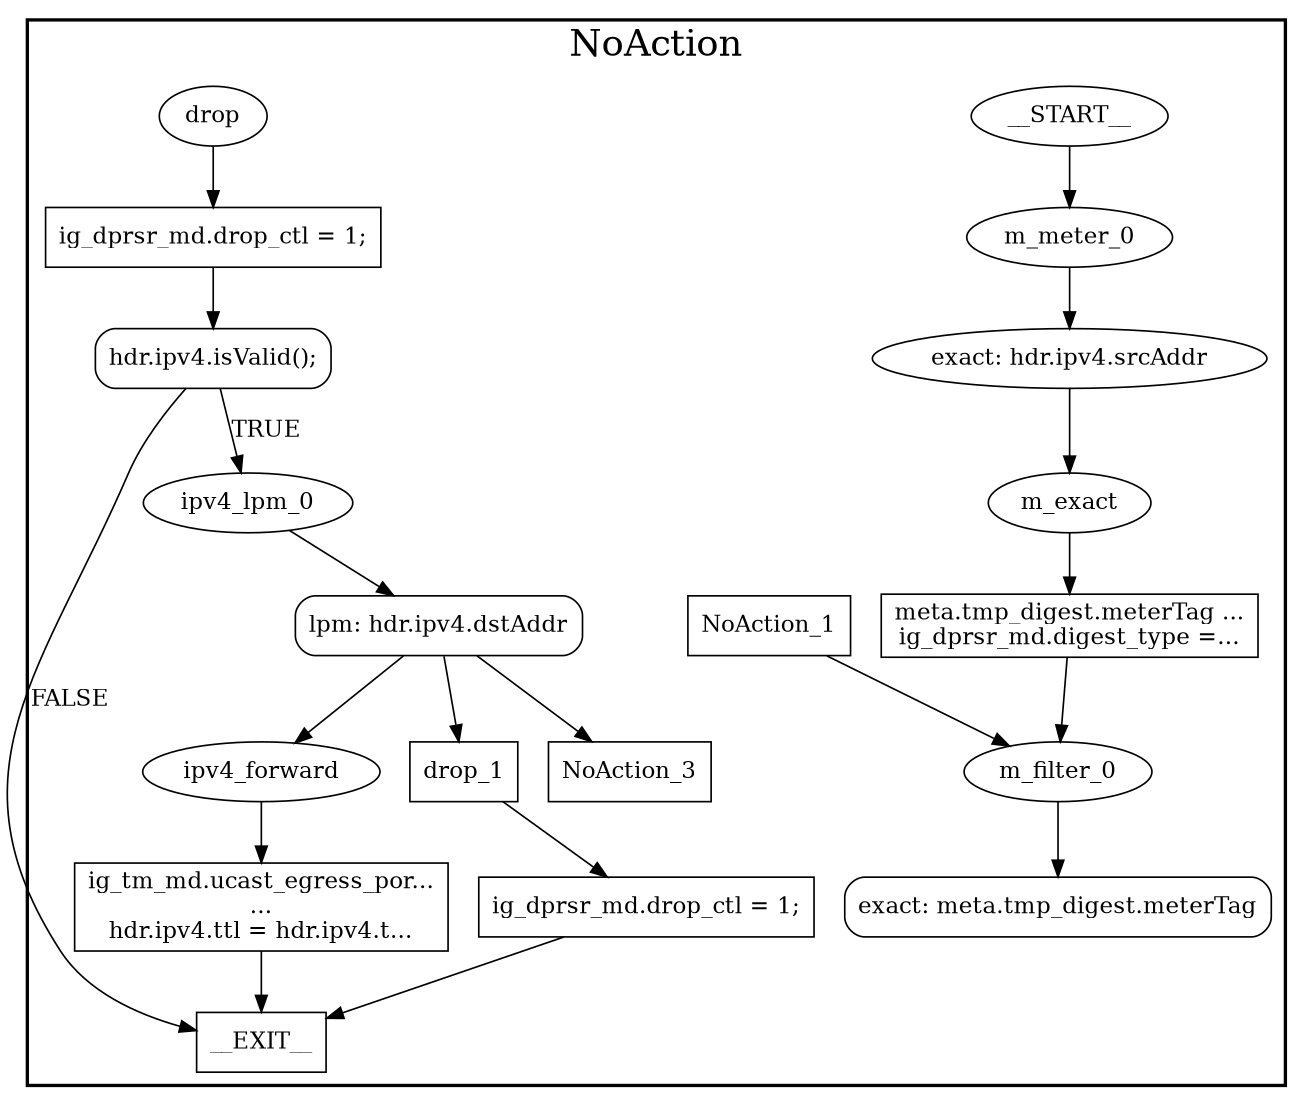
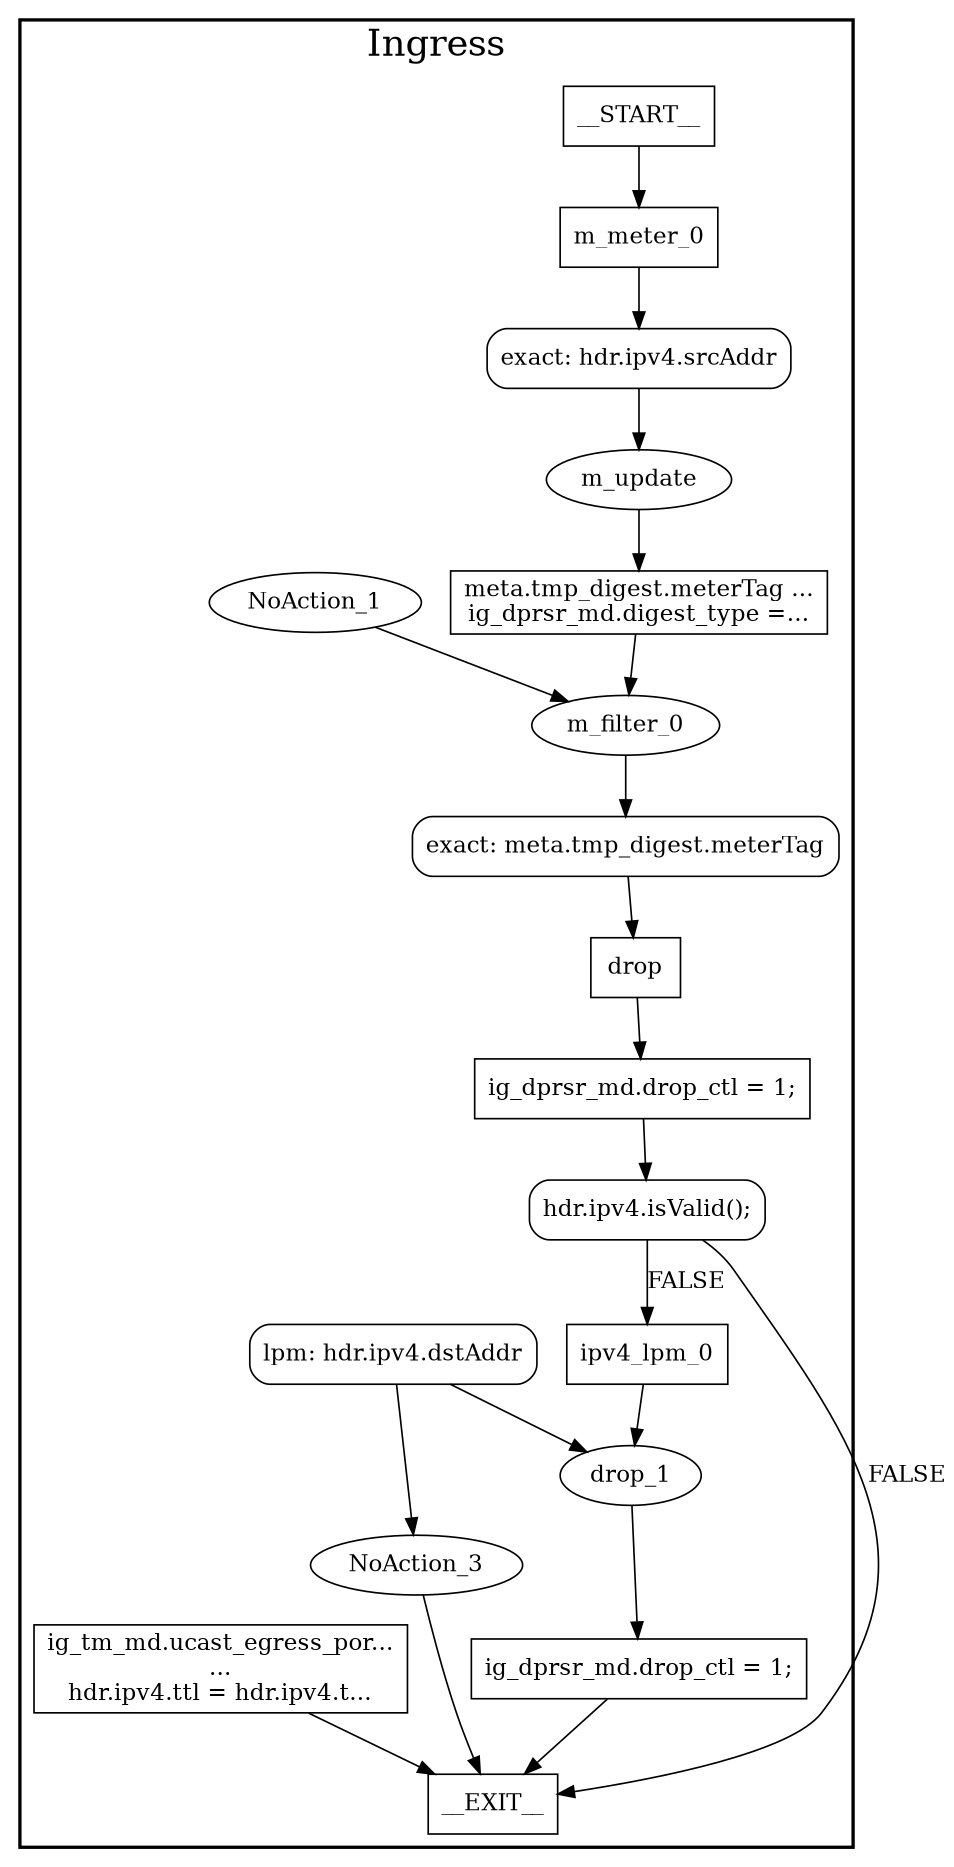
  digraph {
    node [shape=rectangle style=solid]
-   n1 [label=__START__ shape=ellipse]
-   n2 [label=m_meter_0 shape=ellipse]
+   n1 [label=__START__]
+   n2 [label=m_meter_0 shape=box]
    n3 [label=__EXIT__]
-   n4 [label="exact: hdr.ipv4.srcAddr\n" shape=ellipse style=rounded]
-   n5 [label=m_exact shape=ellipse]
-   n6 [label=NoAction_1 shape=box]
+   n4 [label="exact: hdr.ipv4.srcAddr\n" style=rounded]
+   n5 [label=m_update shape=ellipse]
+   n6 [label=NoAction_1 shape=ellipse]
    n7 [label="meta.tmp_digest.meterTag ...\nig_dprsr_md.digest_type =..."]
    n8 [label=m_filter_0 shape=ellipse]
    n9 [label="exact: meta.tmp_digest.meterTag\n" style=rounded]
-   n10 [label=drop shape=ellipse]
+   n10 [label=drop shape=box]
    n11 [label="ig_dprsr_md.drop_ctl = 1;"]
    n12 [label="hdr.ipv4.isValid();" style=rounded]
-   n13 [label=ipv4_lpm_0 shape=ellipse]
+   n13 [label=ipv4_lpm_0 shape=box]
    n14 [label="lpm: hdr.ipv4.dstAddr\n" style=rounded]
-   n15 [label=ipv4_forward shape=ellipse]
-   n16 [label=drop_1 shape=box]
-   n17 [label=NoAction_3 shape=box]
+   n16 [label=drop_1 shape=ellipse]
+   n17 [label=NoAction_3 shape=ellipse]
    n18 [label="ig_tm_md.ucast_egress_por...\n...\nhdr.ipv4.ttl = hdr.ipv4.t..."]
    n19 [label="ig_dprsr_md.drop_ctl = 1;"]
    subgraph cluster_1 {
      fontsize="22pt"
-     label=NoAction
+     label=Ingress
      style=bold
      n1
      n2
      n3
      n4
      n5
      n6
      n7
      n8
      n9
      n10
      n11
      n12
      n13
      n14
-     n15
      n16
      n17
      n18
      n19
    }
    n1 -> n2
    n2 -> n4
    n4 -> n5
    n5 -> n7
    n6 -> n8
    n7 -> n8
    n8 -> n9
+   n9 -> n10
    n10 -> n11
    n11 -> n12
    n12 -> n3 [label=FALSE]
-   n12 -> n13 [label=TRUE]
-   n13 -> n14
-   n14 -> n15
+   n12 -> n13 [label=FALSE]
+   n13 -> n16
    n14 -> n16
    n14 -> n17
-   n15 -> n18
    n16 -> n19
+   n17 -> n3
    n18 -> n3
    n19 -> n3
  }
